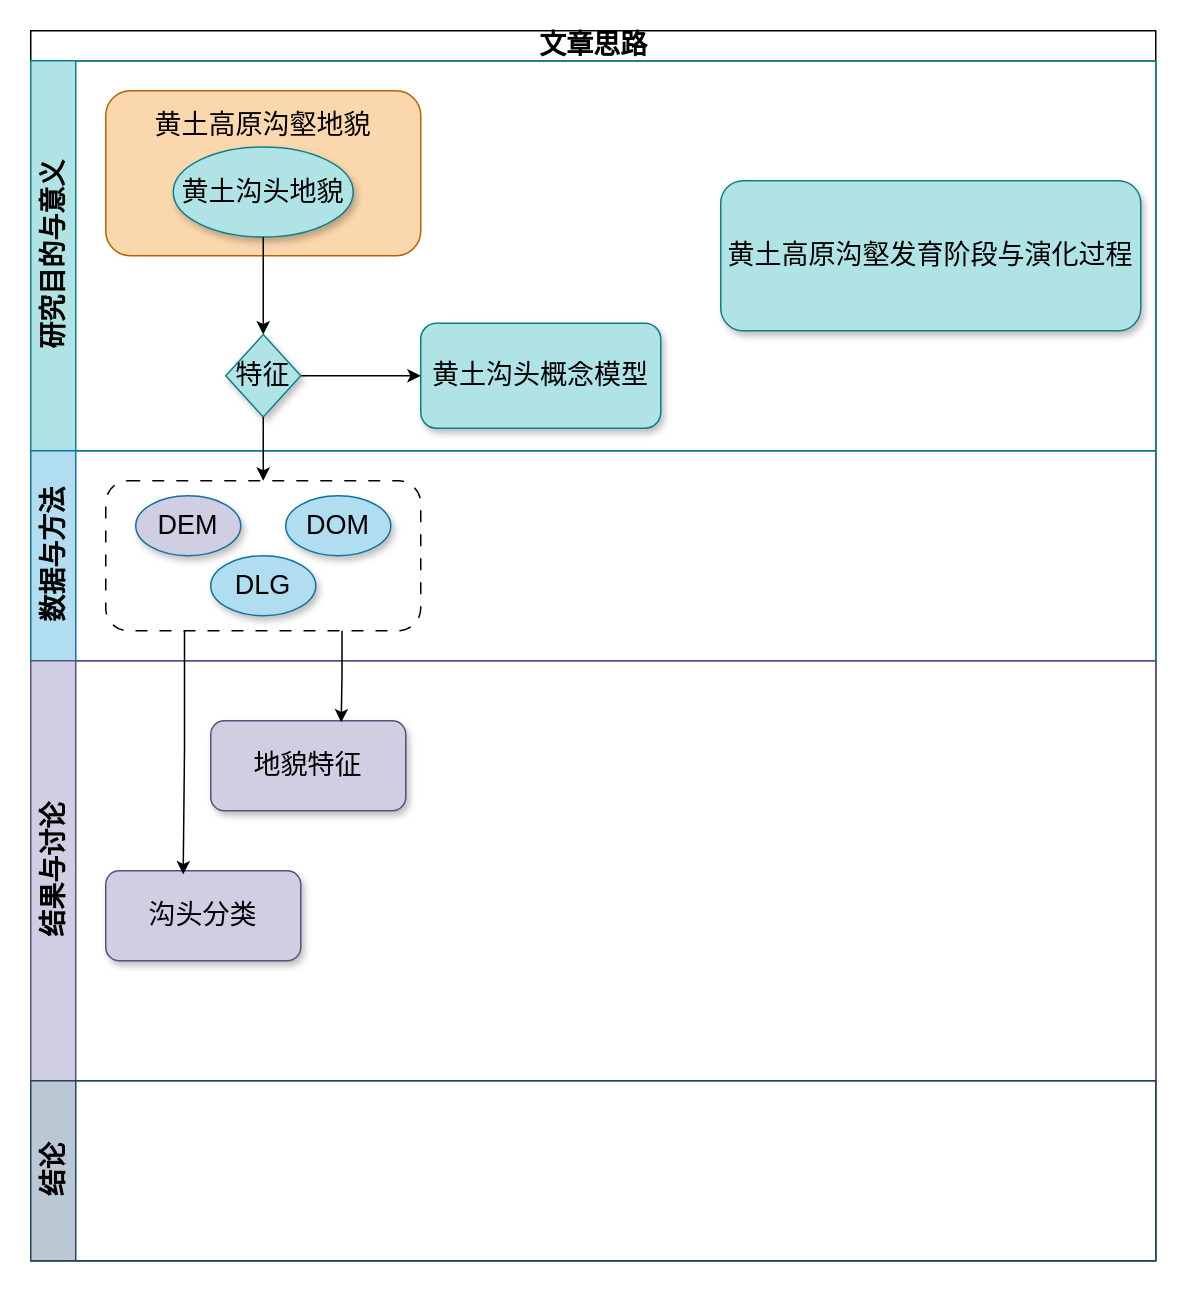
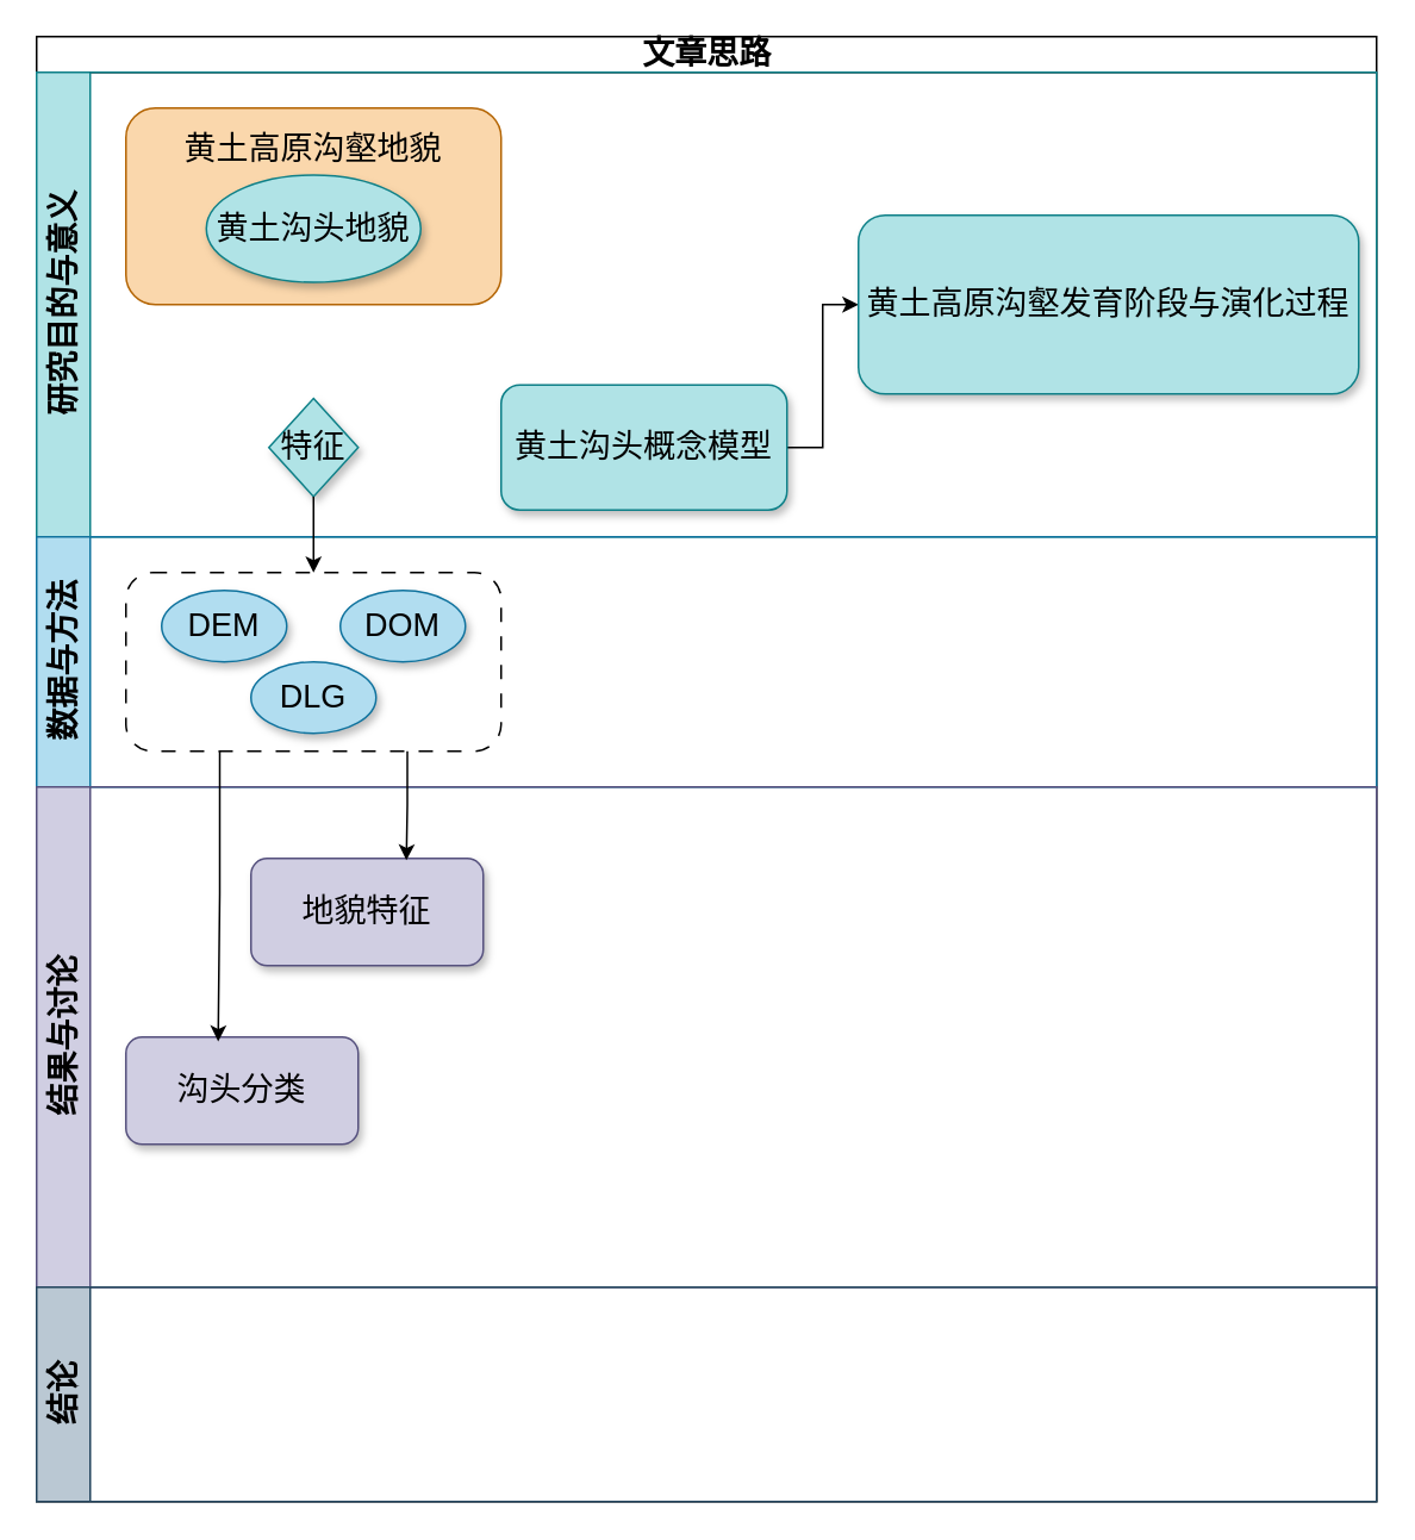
  <mxCell id="0" />
  <mxCell id="1" parent="0" />
  <mxCell id="2" value="文章思路" style="swimlane;html=1;childLayout=stackLayout;resizeParent=1;resizeParentMax=0;horizontal=1;startSize=20;horizontalStack=0;swimlaneFillColor=default;direction=east;align=center;flipH=0;flipV=0;labelPosition=center;verticalLabelPosition=middle;verticalAlign=middle;fontSize=18;" parent="1" vertex="1"><mxGeometry x="20" y="20" width="750" height="820" as="geometry" /></mxCell>
  <mxCell id="3" value="研究目的与意义" style="swimlane;html=1;startSize=30;horizontal=0;fontSize=18;fillColor=#b0e3e6;strokeColor=#0e8088;" parent="2" vertex="1"><mxGeometry y="20" width="750" height="260" as="geometry" /></mxCell>
  <mxCell id="4" value="" style="rounded=1;whiteSpace=wrap;html=1;strokeColor=#b46504;align=center;verticalAlign=middle;swimlaneFillColor=default;fontFamily=Helvetica;fontSize=18;fontStyle=1;fillColor=#fad7ac;" vertex="1" parent="3"><mxGeometry x="50" y="20" width="210" height="110" as="geometry" /></mxCell>
  <mxCell id="5" value="&lt;span style=&quot;font-weight: normal; font-size: 18px;&quot;&gt;黄土沟头地貌&lt;/span&gt;" style="ellipse;whiteSpace=wrap;html=1;strokeColor=#0e8088;align=center;verticalAlign=middle;swimlaneFillColor=default;fontFamily=Helvetica;fontSize=18;fontStyle=1;fillColor=#b0e3e6;shadow=1;" vertex="1" parent="3"><mxGeometry x="95" y="57.5" width="120" height="60" as="geometry" /></mxCell>
  <mxCell id="6" value="&lt;span style=&quot;font-weight: normal; font-size: 18px;&quot;&gt;黄土高原沟壑地貌&lt;/span&gt;" style="text;html=1;align=center;verticalAlign=middle;whiteSpace=wrap;rounded=0;fontFamily=Helvetica;fontSize=18;fontColor=default;fontStyle=1;" vertex="1" parent="3"><mxGeometry x="80" y="27.5" width="150" height="30" as="geometry" /></mxCell>
- <mxCell id="7" value="" style="endArrow=classic;html=1;rounded=0;fontFamily=Helvetica;fontSize=18;fontColor=default;fontStyle=1;exitX=0.5;exitY=1;exitDx=0;exitDy=0;entryX=0.5;entryY=0;entryDx=0;entryDy=0;" edge="1" parent="3" source="5" target="9"><mxGeometry width="50" height="50" relative="1" as="geometry"><mxPoint x="280" y="100" as="sourcePoint" /><mxPoint x="320" y="85" as="targetPoint" /></mxGeometry></mxCell>
- <mxCell id="8" value="" style="edgeStyle=orthogonalEdgeStyle;rounded=0;orthogonalLoop=1;jettySize=auto;html=1;fontFamily=Helvetica;fontSize=18;fontColor=default;fontStyle=1;" edge="1" parent="3" source="9" target="11"><mxGeometry relative="1" as="geometry" /></mxCell>
  <mxCell id="9" value="&lt;span style=&quot;font-weight: normal; font-size: 18px;&quot;&gt;特征&lt;/span&gt;" style="rhombus;whiteSpace=wrap;html=1;strokeColor=#0e8088;align=center;verticalAlign=middle;swimlaneFillColor=default;fontFamily=Helvetica;fontSize=18;fontStyle=1;fillColor=#b0e3e6;shadow=1;rounded=0;" vertex="1" parent="3"><mxGeometry x="130" y="182.5" width="50" height="55" as="geometry" /></mxCell>
+ <mxCell id="10" value="" style="edgeStyle=orthogonalEdgeStyle;rounded=0;orthogonalLoop=1;jettySize=auto;html=1;fontFamily=Helvetica;fontSize=18;fontColor=default;fontStyle=1;" edge="1" parent="3" source="11" target="12"><mxGeometry relative="1" as="geometry" /></mxCell>
  <mxCell id="11" value="&lt;span style=&quot;font-weight: 400; font-size: 18px;&quot;&gt;黄土沟头概念模型&lt;/span&gt;" style="whiteSpace=wrap;html=1;swimlaneFillColor=default;fontStyle=1;rounded=1;fontSize=18;fillColor=#b0e3e6;strokeColor=#0e8088;shadow=1;" vertex="1" parent="3"><mxGeometry x="260" y="175" width="160" height="70" as="geometry" /></mxCell>
  <mxCell id="12" value="&lt;span style=&quot;font-weight: normal; font-size: 18px;&quot;&gt;黄土高原沟壑发育阶段与演化过程&lt;/span&gt;" style="whiteSpace=wrap;html=1;fontSize=18;swimlaneFillColor=default;fontStyle=1;rounded=1;shadow=1;fillColor=#b0e3e6;strokeColor=#0e8088;" vertex="1" parent="3"><mxGeometry x="460" y="80" width="280" height="100" as="geometry" /></mxCell>
  <mxCell id="13" value="数据与方法" style="swimlane;html=1;startSize=30;horizontal=0;fontSize=18;fillColor=#b1ddf0;strokeColor=#10739e;" vertex="1" parent="2"><mxGeometry y="280" width="750" height="140" as="geometry" /></mxCell>
  <mxCell id="14" value="" style="rounded=1;whiteSpace=wrap;html=1;strokeColor=default;align=center;verticalAlign=middle;swimlaneFillColor=default;fontFamily=Helvetica;fontSize=18;fontColor=default;fontStyle=1;fillColor=default;dashed=1;dashPattern=8 8;" vertex="1" parent="13"><mxGeometry x="50" y="20" width="210" height="100" as="geometry" /></mxCell>
- <mxCell id="15" value="&lt;font style=&quot;font-size: 18px; font-weight: normal;&quot;&gt;DEM&lt;/font&gt;" style="ellipse;whiteSpace=wrap;html=1;strokeColor=#10739e;align=center;verticalAlign=middle;swimlaneFillColor=default;fontFamily=Helvetica;fontSize=18;fontStyle=1;fillColor=#d0cee2;shadow=1;" vertex="1" parent="13"><mxGeometry x="70" y="30" width="70" height="40" as="geometry" /></mxCell>
+ <mxCell id="15" value="&lt;font style=&quot;font-size: 18px; font-weight: normal;&quot;&gt;DEM&lt;/font&gt;" style="ellipse;whiteSpace=wrap;html=1;strokeColor=#10739e;align=center;verticalAlign=middle;swimlaneFillColor=default;fontFamily=Helvetica;fontSize=18;fontStyle=1;fillColor=#b1ddf0;shadow=1;" vertex="1" parent="13"><mxGeometry x="70" y="30" width="70" height="40" as="geometry" /></mxCell>
  <mxCell id="16" value="&lt;font style=&quot;font-size: 18px; font-weight: normal;&quot;&gt;DOM&lt;/font&gt;" style="ellipse;whiteSpace=wrap;html=1;strokeColor=#10739e;align=center;verticalAlign=middle;swimlaneFillColor=default;fontFamily=Helvetica;fontSize=18;fontStyle=1;fillColor=#b1ddf0;shadow=1;" vertex="1" parent="13"><mxGeometry x="170" y="30" width="70" height="40" as="geometry" /></mxCell>
  <mxCell id="17" value="&lt;font style=&quot;font-size: 18px; font-weight: normal;&quot;&gt;DLG&lt;/font&gt;" style="ellipse;whiteSpace=wrap;html=1;strokeColor=#10739e;align=center;verticalAlign=middle;swimlaneFillColor=default;fontFamily=Helvetica;fontSize=18;fontStyle=1;fillColor=#b1ddf0;shadow=1;" vertex="1" parent="13"><mxGeometry x="120" y="70" width="70" height="40" as="geometry" /></mxCell>
  <mxCell id="18" value="结果与讨论" style="swimlane;html=1;startSize=30;horizontal=0;direction=east;fontSize=18;fillColor=#d0cee2;strokeColor=#56517e;" parent="2" vertex="1"><mxGeometry y="420" width="750" height="280" as="geometry"><mxRectangle x="20" y="240" width="430" height="30" as="alternateBounds" /></mxGeometry></mxCell>
  <mxCell id="19" value="&lt;span style=&quot;font-weight: normal;&quot;&gt;沟头分类&lt;/span&gt;" style="rounded=1;whiteSpace=wrap;html=1;strokeColor=#56517e;align=center;verticalAlign=middle;swimlaneFillColor=default;fontFamily=Helvetica;fontSize=18;fontStyle=1;fillColor=#d0cee2;shadow=1;" vertex="1" parent="18"><mxGeometry x="50" y="140" width="130" height="60" as="geometry" /></mxCell>
  <mxCell id="20" value="&lt;span style=&quot;font-weight: normal;&quot;&gt;地貌特征&lt;/span&gt;" style="rounded=1;whiteSpace=wrap;html=1;strokeColor=#56517e;align=center;verticalAlign=middle;swimlaneFillColor=default;fontFamily=Helvetica;fontSize=18;fontStyle=1;fillColor=#d0cee2;shadow=1;" vertex="1" parent="18"><mxGeometry x="120" y="40" width="130" height="60" as="geometry" /></mxCell>
  <mxCell id="21" value="结论" style="swimlane;html=1;startSize=30;horizontal=0;fontSize=18;fillColor=#bac8d3;strokeColor=#23445d;" parent="2" vertex="1"><mxGeometry y="700" width="750" height="120" as="geometry" /></mxCell>
  <mxCell id="22" style="edgeStyle=orthogonalEdgeStyle;rounded=0;orthogonalLoop=1;jettySize=auto;html=1;exitX=0.5;exitY=1;exitDx=0;exitDy=0;fontFamily=Helvetica;fontSize=18;fontColor=default;fontStyle=1;entryX=0.5;entryY=0;entryDx=0;entryDy=0;" edge="1" parent="2" source="9" target="14"><mxGeometry relative="1" as="geometry"><mxPoint x="155" y="303" as="targetPoint" /></mxGeometry></mxCell>
  <mxCell id="23" style="edgeStyle=orthogonalEdgeStyle;rounded=0;orthogonalLoop=1;jettySize=auto;html=1;exitX=0.25;exitY=1;exitDx=0;exitDy=0;entryX=0.397;entryY=0.041;entryDx=0;entryDy=0;entryPerimeter=0;fontFamily=Helvetica;fontSize=12;fontColor=default;fontStyle=1;" edge="1" parent="2" source="14" target="19"><mxGeometry relative="1" as="geometry" /></mxCell>
  <mxCell id="24" style="edgeStyle=orthogonalEdgeStyle;rounded=0;orthogonalLoop=1;jettySize=auto;html=1;exitX=0.75;exitY=1;exitDx=0;exitDy=0;entryX=0.669;entryY=0.018;entryDx=0;entryDy=0;entryPerimeter=0;fontFamily=Helvetica;fontSize=12;fontColor=default;fontStyle=1;" edge="1" parent="2" source="14" target="20"><mxGeometry relative="1" as="geometry" /></mxCell>
